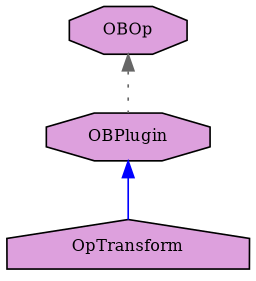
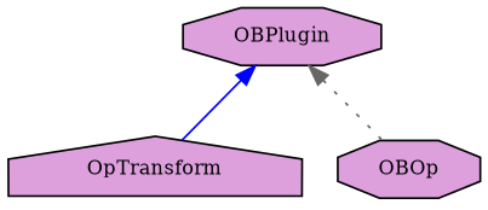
  digraph {
    fontname="DejaVu Serif"
    node [color=black fillcolor=plum fontname="DejaVu Serif" fontsize=10 shape=octagon style=filled]
    edge [dir=back fontname="DejaVu Serif" fontsize=10 labelfontname=FreeSans labelfontsize=10]
    n1 [fontcolor=black height=0.2 label=OpTransform shape=house width=0.4]
    n2 [height=0.2 label=OBOp width=0.4]
    n3 [height=0.2 label=OBPlugin width=0.4]
    n3 -> n1 [color=blue style=solid]
-   n2 -> n3 [color=gray40 style=dotted]
+   n3 -> n2 [color=gray40 style=dotted]
  }
